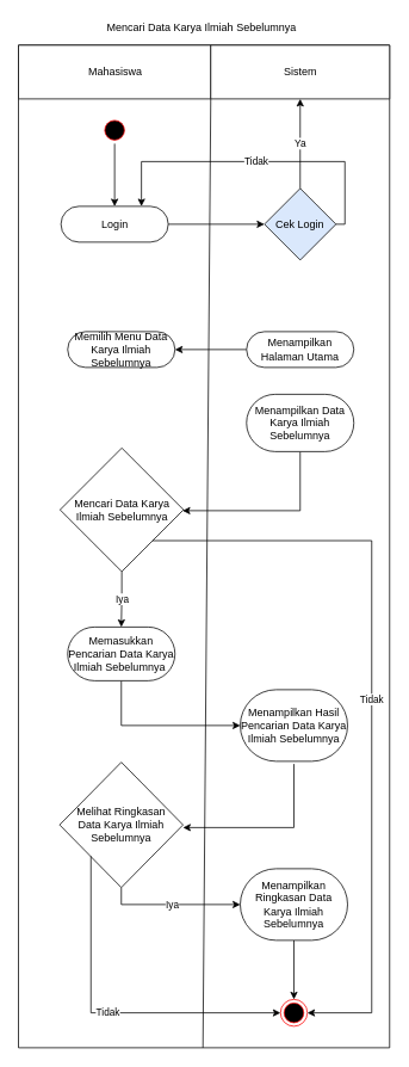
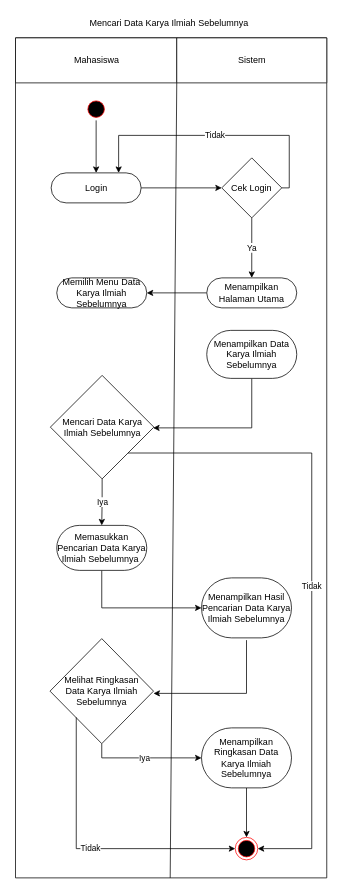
  <mxCell id="0" />
  <mxCell id="1" parent="0" />
  <mxCell id="2" value="" style="verticalLabelPosition=bottom;verticalAlign=top;html=1;shape=mxgraph.basic.rect;fillColor2=none;strokeWidth=1;size=20;indent=5;" parent="1" vertex="1"><mxGeometry x="20" y="50" width="415" height="1120" as="geometry" /></mxCell>
  <mxCell id="3" value="" style="ellipse;html=1;shape=startState;fillColor=#000000;strokeColor=#ff0000;" parent="1" vertex="1"><mxGeometry x="112.5" y="130" width="30" height="30" as="geometry" /></mxCell>
  <mxCell id="4" value="Mahasiswa" style="verticalLabelPosition=middle;verticalAlign=middle;html=1;shape=mxgraph.basic.rect;fillColor2=none;strokeWidth=1;size=20;indent=5;labelPosition=center;align=center;" parent="1" vertex="1"><mxGeometry x="20" y="50" width="215" height="60" as="geometry" /></mxCell>
  <mxCell id="5" value="Sistem" style="verticalLabelPosition=middle;verticalAlign=middle;html=1;shape=mxgraph.basic.rect;fillColor2=none;strokeWidth=1;size=20;indent=5;labelPosition=center;align=center;" parent="1" vertex="1"><mxGeometry x="235" y="50" width="200" height="60" as="geometry" /></mxCell>
  <mxCell id="6" value="Mencari Data Karya Ilmiah Sebelumnya" style="text;html=1;strokeColor=none;fillColor=none;align=center;verticalAlign=middle;whiteSpace=wrap;rounded=0;" parent="1" vertex="1"><mxGeometry x="25" y="20" width="400" height="20" as="geometry" /></mxCell>
  <mxCell id="7" value="" style="endArrow=none;html=1;exitX=0.497;exitY=1;exitDx=0;exitDy=0;exitPerimeter=0;" parent="1" source="2" edge="1"><mxGeometry width="50" height="50" relative="1" as="geometry"><mxPoint x="185" y="160" as="sourcePoint" /><mxPoint x="235" y="110" as="targetPoint" /></mxGeometry></mxCell>
  <mxCell id="8" value="" style="edgeStyle=orthogonalEdgeStyle;rounded=0;orthogonalLoop=1;jettySize=auto;html=1;entryX=0;entryY=0.5;entryDx=0;entryDy=0;" parent="1" source="9" target="12" edge="1"><mxGeometry relative="1" as="geometry"><mxPoint x="267.5" y="250" as="targetPoint" /></mxGeometry></mxCell>
  <mxCell id="9" value="Login" style="rounded=1;whiteSpace=wrap;html=1;arcSize=50;" parent="1" vertex="1"><mxGeometry x="67.5" y="230" width="120" height="40" as="geometry" /></mxCell>
  <mxCell id="10" value="Tidak" style="edgeStyle=orthogonalEdgeStyle;rounded=0;orthogonalLoop=1;jettySize=auto;html=1;entryX=0.75;entryY=0;entryDx=0;entryDy=0;exitX=1;exitY=0.5;exitDx=0;exitDy=0;" parent="1" source="12" target="9" edge="1"><mxGeometry relative="1" as="geometry"><mxPoint x="455" y="250" as="targetPoint" /><Array as="points"><mxPoint x="385" y="250" /><mxPoint x="385" y="180" /><mxPoint x="158" y="180" /></Array></mxGeometry></mxCell>
- <mxCell id="11" value="Ya" style="edgeStyle=orthogonalEdgeStyle;rounded=0;orthogonalLoop=1;jettySize=auto;html=1;" parent="1" source="12" target="5" edge="1"><mxGeometry relative="1" as="geometry"><mxPoint x="335" y="370" as="targetPoint" /></mxGeometry></mxCell>
- <mxCell id="12" value="Cek Login" style="rhombus;whiteSpace=wrap;html=1;fillColor=#dae8fc;" parent="1" vertex="1"><mxGeometry x="295" y="210" width="80" height="80" as="geometry" /></mxCell>
+ <mxCell id="11" value="Ya" style="edgeStyle=orthogonalEdgeStyle;rounded=0;orthogonalLoop=1;jettySize=auto;html=1;entryX=0.5;entryY=0;entryDx=0;entryDy=0;" parent="1" source="12" target="14" edge="1"><mxGeometry relative="1" as="geometry"><mxPoint x="335" y="370" as="targetPoint" /></mxGeometry></mxCell>
+ <mxCell id="12" value="Cek Login" style="rhombus;whiteSpace=wrap;html=1;" parent="1" vertex="1"><mxGeometry x="295" y="210" width="80" height="80" as="geometry" /></mxCell>
  <mxCell id="13" value="" style="edgeStyle=orthogonalEdgeStyle;rounded=0;orthogonalLoop=1;jettySize=auto;html=1;" parent="1" source="14" target="15" edge="1"><mxGeometry relative="1" as="geometry" /></mxCell>
  <mxCell id="14" value="Menampilkan Halaman Utama" style="rounded=1;whiteSpace=wrap;html=1;arcSize=50;" parent="1" vertex="1"><mxGeometry x="275" y="370" width="120" height="40" as="geometry" /></mxCell>
  <mxCell id="15" value="Memilih Menu Data Karya Ilmiah Sebelumnya" style="rounded=1;whiteSpace=wrap;html=1;arcSize=50;" parent="1" vertex="1"><mxGeometry x="75" y="370" width="120" height="40" as="geometry" /></mxCell>
  <mxCell id="16" value="" style="edgeStyle=orthogonalEdgeStyle;rounded=0;orthogonalLoop=1;jettySize=auto;html=1;" parent="1" source="17" target="25" edge="1"><mxGeometry relative="1" as="geometry"><mxPoint x="195" y="570" as="targetPoint" /><Array as="points"><mxPoint x="335" y="570" /></Array></mxGeometry></mxCell>
  <mxCell id="17" value="Menampilkan Data Karya Ilmiah Sebelumnya" style="rounded=1;whiteSpace=wrap;html=1;arcSize=50;" parent="1" vertex="1"><mxGeometry x="275" y="440" width="120" height="64" as="geometry" /></mxCell>
  <mxCell id="18" value="" style="edgeStyle=orthogonalEdgeStyle;rounded=0;orthogonalLoop=1;jettySize=auto;html=1;entryX=0;entryY=0.5;entryDx=0;entryDy=0;" parent="1" source="19" target="20" edge="1"><mxGeometry relative="1" as="geometry"><mxPoint x="127.5" y="790" as="targetPoint" /><Array as="points"><mxPoint x="135" y="810" /></Array></mxGeometry></mxCell>
  <mxCell id="19" value="Memasukkan Pencarian Data Karya Ilmiah Sebelumnya&amp;nbsp;" style="rounded=1;whiteSpace=wrap;html=1;arcSize=50;" parent="1" vertex="1"><mxGeometry x="75" y="700" width="120" height="60" as="geometry" /></mxCell>
  <mxCell id="20" value="Menampilkan Hasil Pencarian Data Karya Ilmiah Sebelumnya" style="rounded=1;whiteSpace=wrap;html=1;arcSize=50;" parent="1" vertex="1"><mxGeometry x="268" y="770" width="120" height="80" as="geometry" /></mxCell>
  <mxCell id="21" value="" style="edgeStyle=orthogonalEdgeStyle;rounded=0;orthogonalLoop=1;jettySize=auto;html=1;entryX=1;entryY=0.5;entryDx=0;entryDy=0;" parent="1" edge="1"><mxGeometry relative="1" as="geometry"><mxPoint x="328" y="853" as="sourcePoint" /><mxPoint x="204" y="924" as="targetPoint" /><Array as="points"><mxPoint x="328" y="924" /></Array></mxGeometry></mxCell>
  <mxCell id="22" value="" style="endArrow=classic;html=1;exitX=0.5;exitY=1;exitDx=0;exitDy=0;entryX=0.5;entryY=0;entryDx=0;entryDy=0;" parent="1" source="3" target="9" edge="1"><mxGeometry width="50" height="50" relative="1" as="geometry"><mxPoint x="105" y="220" as="sourcePoint" /><mxPoint x="155" y="170" as="targetPoint" /></mxGeometry></mxCell>
  <mxCell id="23" value="" style="ellipse;html=1;shape=endState;fillColor=#000000;strokeColor=#ff0000;" parent="1" vertex="1"><mxGeometry x="313" y="1116" width="30" height="30" as="geometry" /></mxCell>
  <mxCell id="24" value="Iya" style="edgeStyle=orthogonalEdgeStyle;rounded=0;orthogonalLoop=1;jettySize=auto;html=1;" edge="1" parent="1" source="25" target="19"><mxGeometry relative="1" as="geometry" /></mxCell>
  <mxCell id="25" value="Mencari Data Karya Ilmiah Sebelumnya" style="rhombus;whiteSpace=wrap;html=1;" vertex="1" parent="1"><mxGeometry x="66.5" y="500" width="138" height="138" as="geometry" /></mxCell>
  <mxCell id="26" value="Tidak" style="edgeStyle=orthogonalEdgeStyle;rounded=0;orthogonalLoop=1;jettySize=auto;html=1;exitX=1;exitY=1;exitDx=0;exitDy=0;entryX=1;entryY=0.5;entryDx=0;entryDy=0;" edge="1" parent="1" source="25" target="23"><mxGeometry relative="1" as="geometry"><mxPoint x="322.5" y="638" as="sourcePoint" /><mxPoint x="321.5" y="700.5" as="targetPoint" /><Array as="points"><mxPoint x="415" y="604" /><mxPoint x="415" y="1131" /></Array></mxGeometry></mxCell>
  <mxCell id="27" value="Iya" style="edgeStyle=orthogonalEdgeStyle;rounded=0;orthogonalLoop=1;jettySize=auto;html=1;entryX=0;entryY=0.5;entryDx=0;entryDy=0;" edge="1" parent="1" source="28" target="30"><mxGeometry relative="1" as="geometry"><mxPoint x="135" y="1071" as="targetPoint" /><Array as="points"><mxPoint x="135" y="1010" /></Array></mxGeometry></mxCell>
  <mxCell id="28" value="Melihat Ringkasan &lt;br&gt;Data Karya Ilmiah Sebelumnya" style="rhombus;whiteSpace=wrap;html=1;" vertex="1" parent="1"><mxGeometry x="66" y="851" width="138" height="140" as="geometry" /></mxCell>
  <mxCell id="29" value="" style="edgeStyle=orthogonalEdgeStyle;rounded=0;orthogonalLoop=1;jettySize=auto;html=1;" edge="1" parent="1" source="30" target="23"><mxGeometry relative="1" as="geometry" /></mxCell>
  <mxCell id="30" value="Menampilkan Ringkasan Data Karya Ilmiah Sebelumnya" style="rounded=1;whiteSpace=wrap;html=1;arcSize=50;" vertex="1" parent="1"><mxGeometry x="268" y="970" width="120" height="80" as="geometry" /></mxCell>
  <mxCell id="31" value="Tidak" style="edgeStyle=orthogonalEdgeStyle;rounded=0;orthogonalLoop=1;jettySize=auto;html=1;entryX=0;entryY=0.5;entryDx=0;entryDy=0;exitX=0;exitY=1;exitDx=0;exitDy=0;" edge="1" parent="1"><mxGeometry relative="1" as="geometry"><mxPoint x="101" y="956" as="sourcePoint" /><mxPoint x="313" y="1131" as="targetPoint" /><Array as="points"><mxPoint x="101" y="1131" /></Array></mxGeometry></mxCell>
